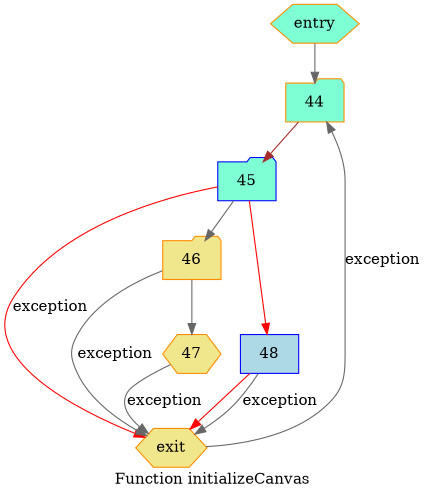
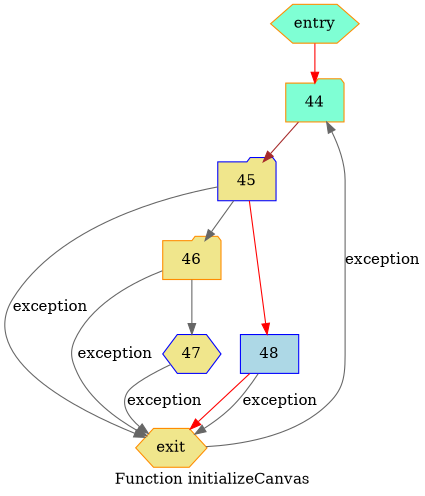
  digraph {
    label="Function initializeCanvas"
    node [color=darkorange fillcolor=khaki shape=hexagon style=filled]
    edge [color=gray40]
    n1 [fillcolor=aquamarine label=entry]
    n2 [fillcolor=aquamarine label=44 shape=folder]
-   n3 [color=blue fillcolor=aquamarine label=45 shape=folder]
+   n3 [color=blue label=45 shape=folder]
    n4 [label=exit]
    n5 [label=46 shape=folder]
    n6 [color=blue fillcolor=lightblue label=48 shape=box]
-   n7 [label=47]
-   n1 -> n2
+   n7 [color=blue label=47]
+   n1 -> n2 [color=red]
    n2 -> n3 [color=brown]
-   n3 -> n4 [color=red label=exception]
+   n3 -> n4 [label=exception]
    n3 -> n5
    n3 -> n6 [color=red]
    n4 -> n2 [label=exception]
    n5 -> n4 [label=exception]
    n5 -> n7
    n6 -> n4 [color=red]
    n6 -> n4 [label=exception]
    n7 -> n4 [label=exception]
  }
